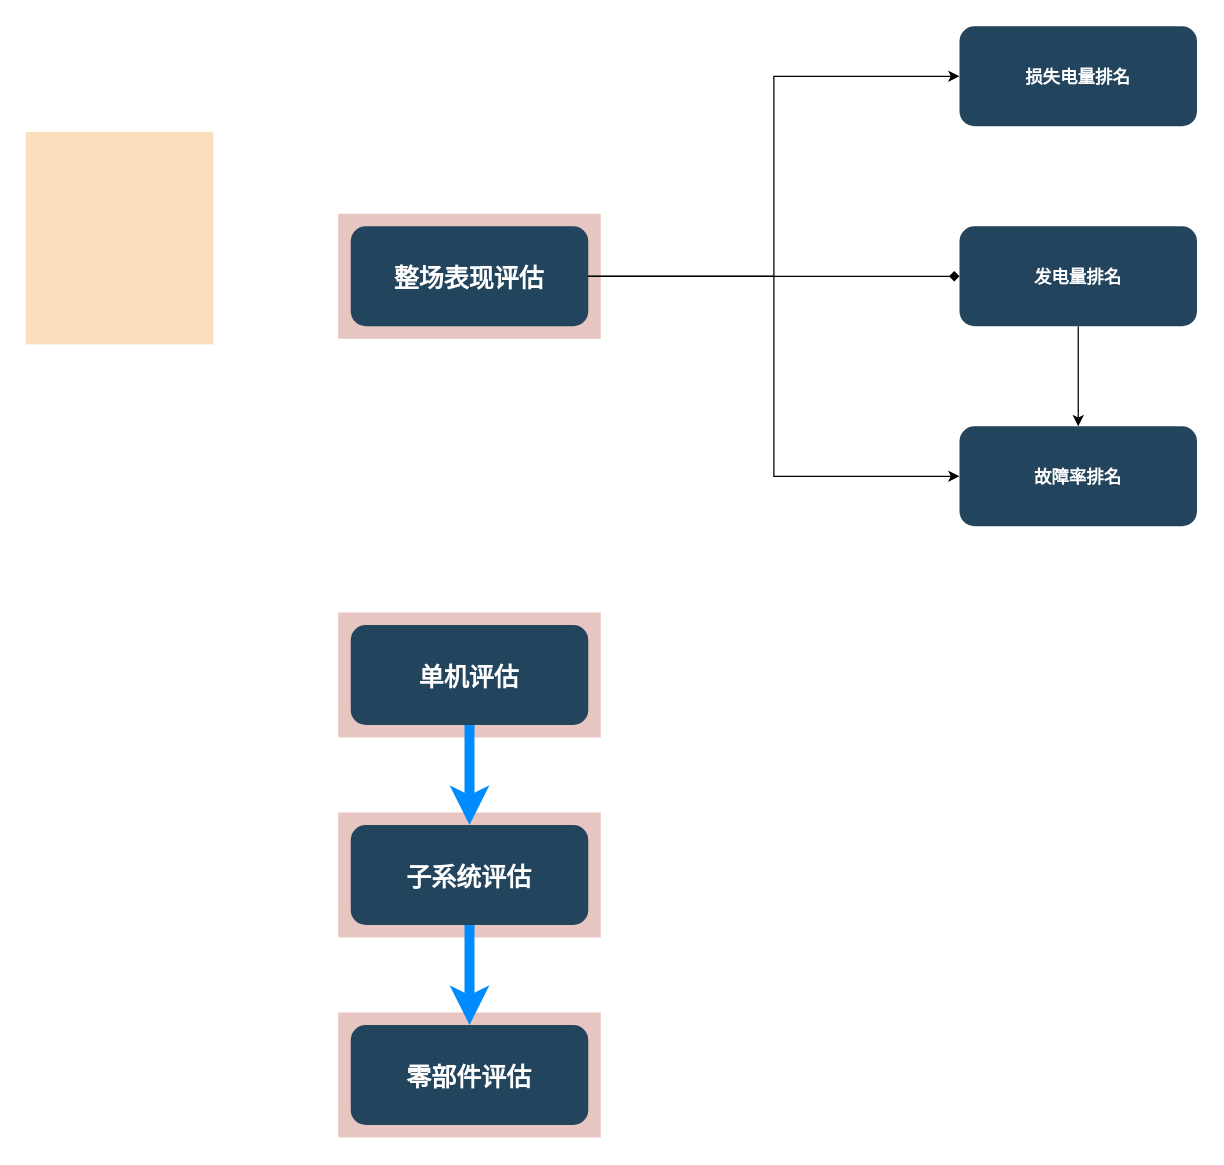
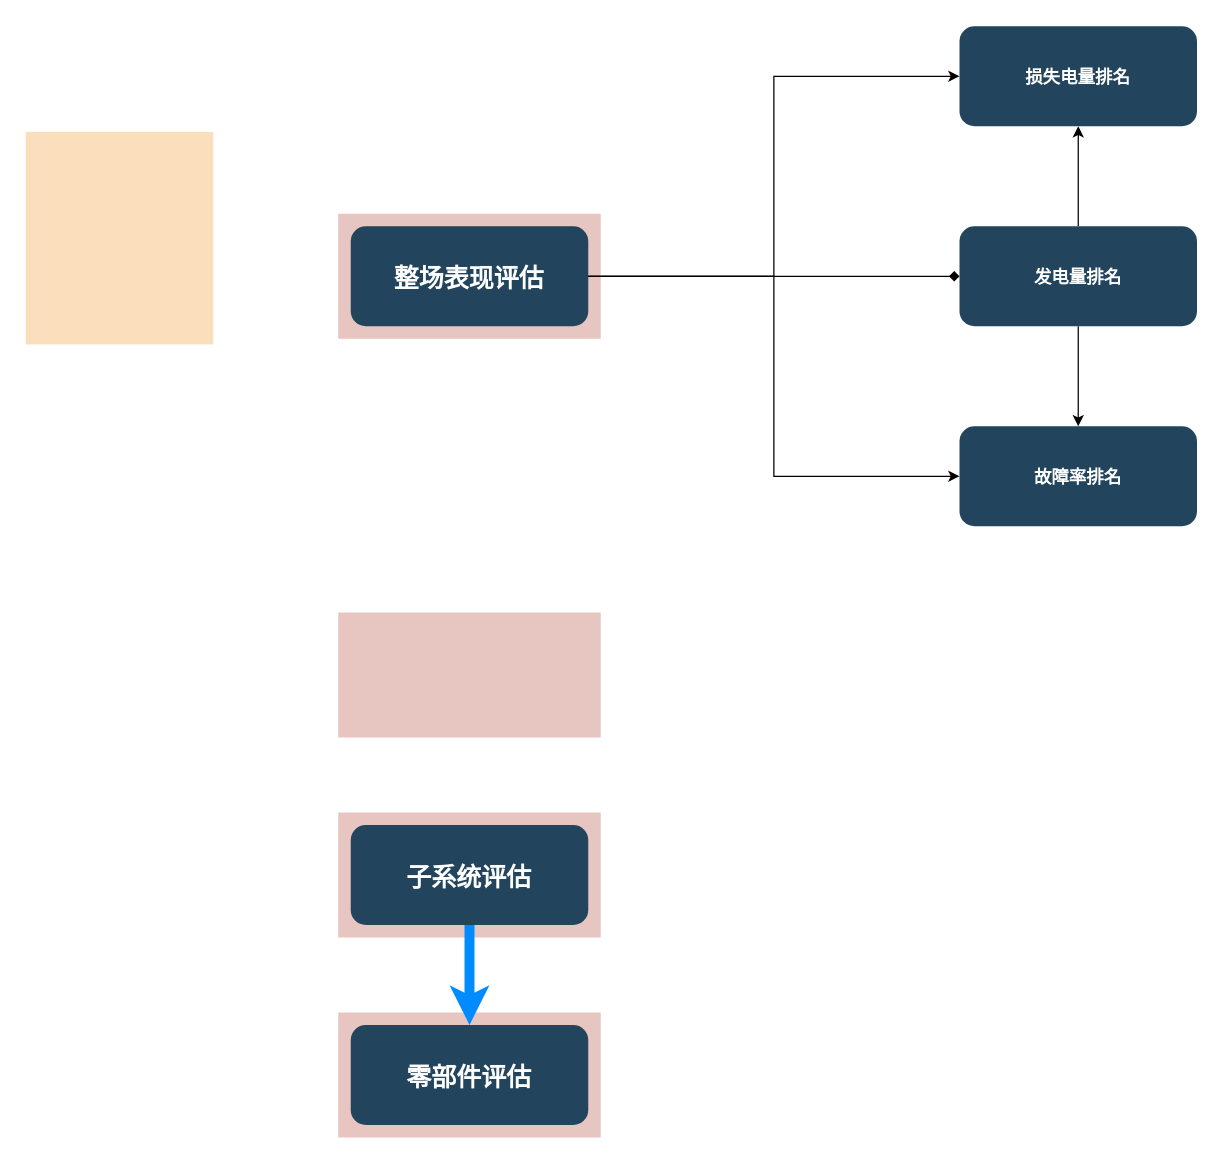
  <mxCell id="0" />
  <mxCell id="1" parent="0" />
  <mxCell id="2" value="" style="fillColor=#AE4132;strokeColor=none;opacity=30;" vertex="1" parent="1"><mxGeometry x="270" y="809.5" width="210" height="100.0" as="geometry" /></mxCell>
  <mxCell id="3" value="" style="fillColor=#AE4132;strokeColor=none;opacity=30;" vertex="1" parent="1"><mxGeometry x="270" y="649.5" width="210" height="100.0" as="geometry" /></mxCell>
  <mxCell id="4" value="" style="fillColor=#AE4132;strokeColor=none;opacity=30;" vertex="1" parent="1"><mxGeometry x="270" y="489.5" width="210" height="100.0" as="geometry" /></mxCell>
  <mxCell id="5" value="" style="fillColor=#AE4132;strokeColor=none;opacity=30;" parent="1" vertex="1"><mxGeometry x="270" y="170.5" width="210" height="100.0" as="geometry" /></mxCell>
  <mxCell id="6" value="" style="fillColor=#F2931E;strokeColor=none;opacity=30;" parent="1" vertex="1"><mxGeometry x="20" y="105" width="150" height="170" as="geometry" /></mxCell>
  <mxCell id="7" value="" style="edgeStyle=orthogonalEdgeStyle;rounded=0;orthogonalLoop=1;jettySize=auto;html=1;endArrow=diamond;" edge="1" parent="1" source="8" target="14"><mxGeometry relative="1" as="geometry" /></mxCell>
  <mxCell id="8" value="整场表现评估" style="rounded=1;fillColor=#23445D;gradientColor=none;strokeColor=none;fontColor=#FFFFFF;fontStyle=1;fontFamily=Tahoma;fontSize=20;" parent="1" vertex="1"><mxGeometry x="280" y="180.5" width="190" height="80" as="geometry" /></mxCell>
- <mxCell id="9" value="单机评估" style="rounded=1;fillColor=#23445D;gradientColor=none;strokeColor=none;fontColor=#FFFFFF;fontStyle=1;fontFamily=Tahoma;fontSize=20;" vertex="1" parent="1"><mxGeometry x="280" y="499.5" width="190" height="80" as="geometry" /></mxCell>
  <mxCell id="10" value="子系统评估" style="rounded=1;fillColor=#23445D;gradientColor=none;strokeColor=none;fontColor=#FFFFFF;fontStyle=1;fontFamily=Tahoma;fontSize=20;" vertex="1" parent="1"><mxGeometry x="280" y="659.5" width="190" height="80" as="geometry" /></mxCell>
  <mxCell id="11" value="零部件评估" style="rounded=1;fillColor=#23445D;gradientColor=none;strokeColor=none;fontColor=#FFFFFF;fontStyle=1;fontFamily=Tahoma;fontSize=20;" vertex="1" parent="1"><mxGeometry x="280" y="819.5" width="190" height="80" as="geometry" /></mxCell>
  <mxCell id="12" value="" style="edgeStyle=orthogonalEdgeStyle;rounded=0;orthogonalLoop=1;jettySize=auto;html=1;fontSize=20;" edge="1" parent="1" source="14" target="16"><mxGeometry relative="1" as="geometry" /></mxCell>
+ <mxCell id="13" value="" style="edgeStyle=orthogonalEdgeStyle;rounded=0;orthogonalLoop=1;jettySize=auto;html=1;fontSize=20;" edge="1" parent="1" source="14" target="15"><mxGeometry relative="1" as="geometry" /></mxCell>
  <mxCell id="14" value="发电量排名" style="rounded=1;fillColor=#23445D;gradientColor=none;strokeColor=none;fontColor=#FFFFFF;fontStyle=1;fontFamily=Tahoma;fontSize=14" vertex="1" parent="1"><mxGeometry x="767" y="180.5" width="190" height="80" as="geometry" /></mxCell>
  <mxCell id="15" value="损失电量排名" style="rounded=1;fillColor=#23445D;gradientColor=none;strokeColor=none;fontColor=#FFFFFF;fontStyle=1;fontFamily=Tahoma;fontSize=14" vertex="1" parent="1"><mxGeometry x="767" y="20.5" width="190" height="80" as="geometry" /></mxCell>
  <mxCell id="16" value="故障率排名" style="rounded=1;fillColor=#23445D;gradientColor=none;strokeColor=none;fontColor=#FFFFFF;fontStyle=1;fontFamily=Tahoma;fontSize=14" vertex="1" parent="1"><mxGeometry x="767" y="340.5" width="190" height="80" as="geometry" /></mxCell>
- <mxCell id="17" value="" style="edgeStyle=orthogonalEdgeStyle;rounded=0;orthogonalLoop=1;jettySize=auto;html=1;fontSize=20;strokeWidth=8;strokeColor=#008CFF;exitX=0.5;exitY=1;exitDx=0;exitDy=0;" edge="1" parent="1" source="9" target="10"><mxGeometry relative="1" as="geometry"><mxPoint x="385" y="270.5" as="sourcePoint" /><mxPoint x="385" y="509.5" as="targetPoint" /></mxGeometry></mxCell>
  <mxCell id="18" value="" style="edgeStyle=orthogonalEdgeStyle;rounded=0;orthogonalLoop=1;jettySize=auto;html=1;fontSize=20;strokeWidth=8;strokeColor=#008CFF;exitX=0.5;exitY=1;exitDx=0;exitDy=0;entryX=0.5;entryY=0;entryDx=0;entryDy=0;" edge="1" parent="1" source="10" target="11"><mxGeometry relative="1" as="geometry"><mxPoint x="385" y="270.5" as="sourcePoint" /><mxPoint x="385" y="509.5" as="targetPoint" /></mxGeometry></mxCell>
  <mxCell id="19" value="" style="edgeStyle=orthogonalEdgeStyle;rounded=0;orthogonalLoop=1;jettySize=auto;html=1;entryX=0;entryY=0.5;entryDx=0;entryDy=0;exitX=1;exitY=0.5;exitDx=0;exitDy=0;" edge="1" parent="1" source="8" target="16"><mxGeometry relative="1" as="geometry"><mxPoint x="480" y="230.5" as="sourcePoint" /><mxPoint x="777" y="230.5" as="targetPoint" /></mxGeometry></mxCell>
  <mxCell id="20" value="" style="edgeStyle=orthogonalEdgeStyle;rounded=0;orthogonalLoop=1;jettySize=auto;html=1;entryX=0;entryY=0.5;entryDx=0;entryDy=0;" edge="1" parent="1" source="8" target="15"><mxGeometry relative="1" as="geometry"><mxPoint x="590" y="195" as="sourcePoint" /><mxPoint x="777.571" y="390.857" as="targetPoint" /></mxGeometry></mxCell>
